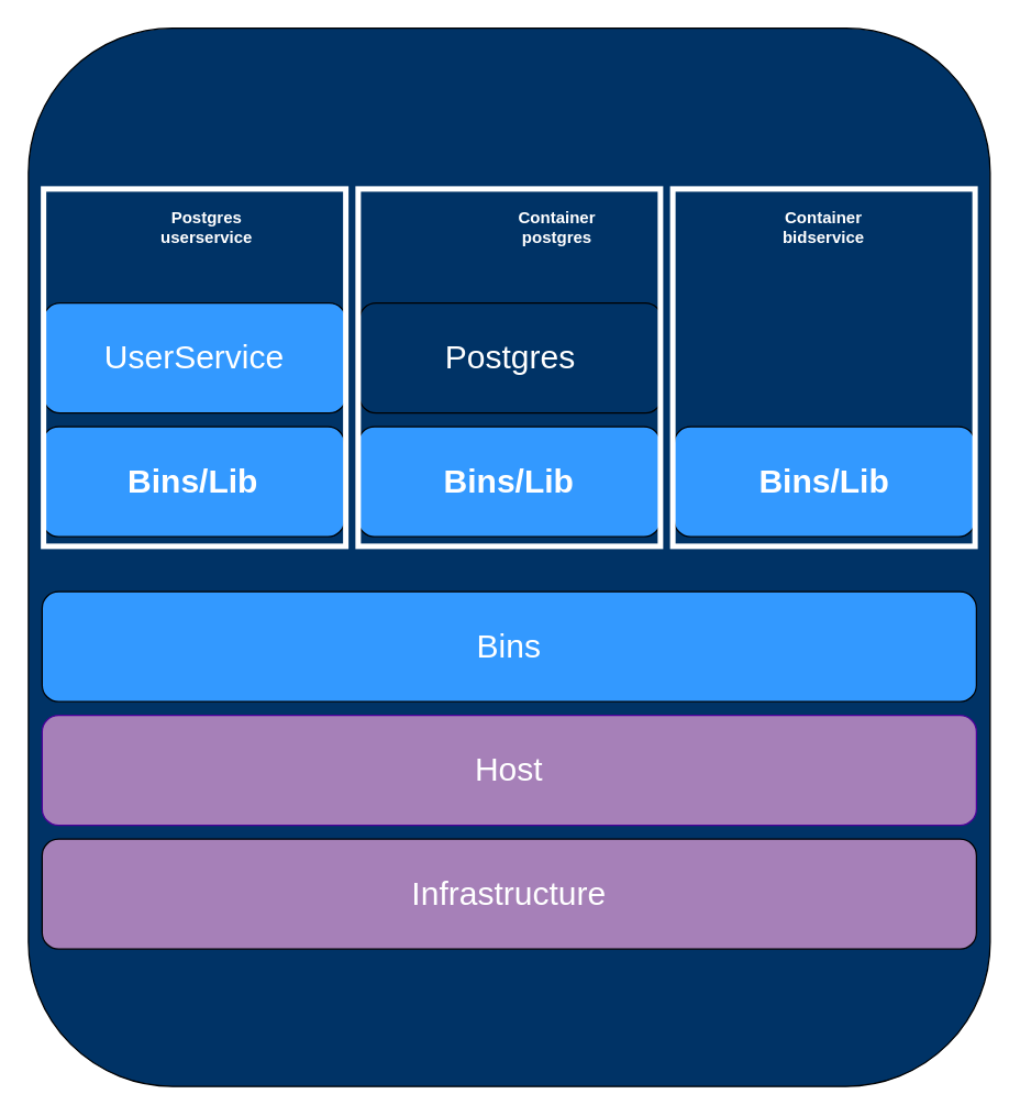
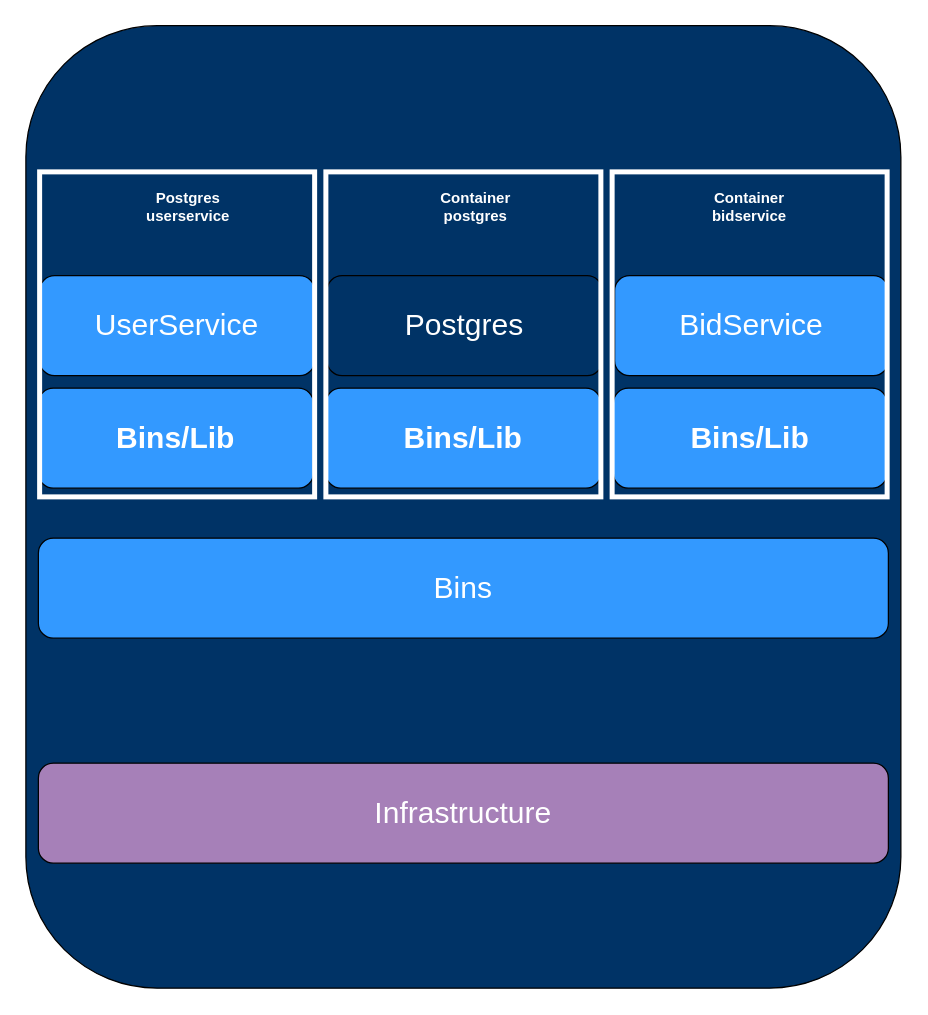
  <mxCell id="0" />
  <mxCell id="1" parent="0" />
  <mxCell id="2" value="" style="rounded=1;whiteSpace=wrap;html=1;fillColor=#003366;" vertex="1" parent="1"><mxGeometry x="20" y="20" width="700" height="770" as="geometry" /></mxCell>
  <mxCell id="3" value="&lt;font style=&quot;font-size: 24px&quot; color=&quot;#ffffff&quot;&gt;Infrastructure&lt;/font&gt;" style="rounded=1;whiteSpace=wrap;html=1;fillColor=#A680B8;" vertex="1" parent="1"><mxGeometry x="30" y="610" width="680" height="80" as="geometry" /></mxCell>
- <mxCell id="4" value="&lt;span style=&quot;font-size: 24px&quot;&gt;&lt;font color=&quot;#ffffff&quot;&gt;Host&lt;/font&gt;&lt;/span&gt;" style="rounded=1;whiteSpace=wrap;html=1;strokeColor=#4C0099;fillColor=#A680B8;" vertex="1" parent="1"><mxGeometry x="30" y="520" width="680" height="80" as="geometry" /></mxCell>
  <mxCell id="5" value="&lt;span style=&quot;font-size: 24px&quot;&gt;&lt;font color=&quot;#ffffff&quot;&gt;Bins&lt;/font&gt;&lt;/span&gt;" style="rounded=1;whiteSpace=wrap;html=1;fillColor=#3399FF;" vertex="1" parent="1"><mxGeometry x="30" y="430" width="680" height="80" as="geometry" /></mxCell>
  <mxCell id="6" value="&lt;span style=&quot;font-size: 24px&quot;&gt;&lt;font color=&quot;#ffffff&quot;&gt;&lt;b&gt;Bins/Lib&lt;/b&gt;&lt;/font&gt;&lt;/span&gt;" style="rounded=1;whiteSpace=wrap;html=1;fillColor=#3399FF;" vertex="1" parent="1"><mxGeometry x="260" y="310" width="220" height="80" as="geometry" /></mxCell>
  <mxCell id="7" value="&lt;b style=&quot;color: rgb(255 , 255 , 255) ; font-size: 24px&quot;&gt;Bins/Lib&lt;/b&gt;" style="rounded=1;whiteSpace=wrap;html=1;fillColor=#3399FF;" vertex="1" parent="1"><mxGeometry x="30" y="310" width="220" height="80" as="geometry" /></mxCell>
  <mxCell id="8" value="&lt;b style=&quot;color: rgb(255 , 255 , 255) ; font-size: 24px&quot;&gt;Bins/Lib&lt;/b&gt;" style="rounded=1;whiteSpace=wrap;html=1;fillColor=#3399FF;" vertex="1" parent="1"><mxGeometry x="490" y="310" width="219" height="80" as="geometry" /></mxCell>
  <mxCell id="9" value="&lt;span style=&quot;font-size: 24px&quot;&gt;&lt;font color=&quot;#ffffff&quot;&gt;Postgres&lt;/font&gt;&lt;/span&gt;" style="rounded=1;whiteSpace=wrap;html=1;fillColor=#003366;" vertex="1" parent="1"><mxGeometry x="261" y="220" width="220" height="80" as="geometry" /></mxCell>
  <mxCell id="10" value="&lt;span style=&quot;font-size: 24px&quot;&gt;&lt;font color=&quot;#ffffff&quot;&gt;UserService&lt;/font&gt;&lt;/span&gt;" style="rounded=1;whiteSpace=wrap;html=1;fillColor=#3399FF;" vertex="1" parent="1"><mxGeometry x="31" y="220" width="220" height="80" as="geometry" /></mxCell>
+ <mxCell id="11" value="&lt;span style=&quot;font-size: 24px&quot;&gt;&lt;font color=&quot;#ffffff&quot;&gt;BidService&lt;/font&gt;&lt;/span&gt;" style="rounded=1;whiteSpace=wrap;html=1;fillColor=#3399FF;" vertex="1" parent="1"><mxGeometry x="491" y="220" width="219" height="80" as="geometry" /></mxCell>
  <mxCell id="12" value="" style="rounded=0;whiteSpace=wrap;html=1;strokeColor=#FFFFFF;fillColor=none;strokeWidth=4;" vertex="1" parent="1"><mxGeometry x="260" y="137" width="220" height="260" as="geometry" /></mxCell>
  <mxCell id="13" value="" style="rounded=0;whiteSpace=wrap;html=1;strokeColor=#FFFFFF;fillColor=none;strokeWidth=4;" vertex="1" parent="1"><mxGeometry x="489" y="137" width="220" height="260" as="geometry" /></mxCell>
  <mxCell id="14" value="&lt;br&gt;&lt;br&gt;" style="rounded=0;whiteSpace=wrap;html=1;strokeColor=#FFFFFF;fillColor=none;strokeWidth=4;" vertex="1" parent="1"><mxGeometry x="31" y="137" width="220" height="260" as="geometry" /></mxCell>
  <mxCell id="15" value="&lt;font color=&quot;#ffffff&quot;&gt;&lt;b&gt;Postgres &lt;br&gt;userservice&lt;br&gt;&lt;/b&gt;&lt;/font&gt;" style="text;html=1;strokeColor=none;fillColor=none;align=center;verticalAlign=middle;whiteSpace=wrap;rounded=0;" vertex="1" parent="1"><mxGeometry x="80" y="150" width="140" height="30" as="geometry" /></mxCell>
- <mxCell id="16" value="&lt;font color=&quot;#ffffff&quot;&gt;&lt;b&gt;Container &lt;br&gt;postgres&lt;br&gt;&lt;/b&gt;&lt;/font&gt;" style="text;html=1;strokeColor=none;fillColor=none;align=center;verticalAlign=middle;whiteSpace=wrap;rounded=0;" vertex="1" parent="1"><mxGeometry x="335" y="150" width="140" height="30" as="geometry" /></mxCell>
+ <mxCell id="16" value="&lt;font color=&quot;#ffffff&quot;&gt;&lt;b&gt;Container &lt;br&gt;postgres&lt;br&gt;&lt;/b&gt;&lt;/font&gt;" style="text;html=1;strokeColor=none;fillColor=none;align=center;verticalAlign=middle;whiteSpace=wrap;rounded=0;" vertex="1" parent="1"><mxGeometry x="310" y="150" width="140" height="30" as="geometry" /></mxCell>
  <mxCell id="17" value="&lt;font color=&quot;#ffffff&quot;&gt;&lt;b&gt;Container &lt;br&gt;bidservice&lt;br&gt;&lt;/b&gt;&lt;/font&gt;" style="text;html=1;strokeColor=none;fillColor=none;align=center;verticalAlign=middle;whiteSpace=wrap;rounded=0;" vertex="1" parent="1"><mxGeometry x="529" y="150" width="140" height="30" as="geometry" /></mxCell>
